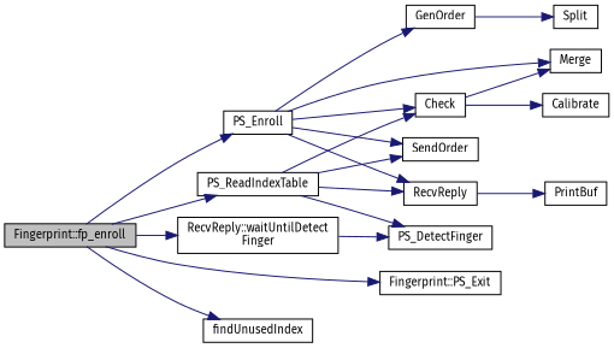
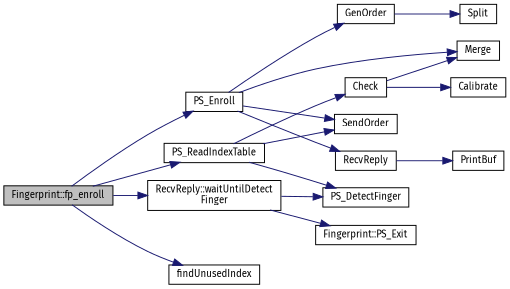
  digraph {
    fontname="Fira Sans"
    rankdir=LR
    node [color=black fillcolor=white fontname="Fira Sans" fontsize=10 shape=record style=filled]
    edge [color=midnightblue fontname="Fira Sans" fontsize=10 labelfontname=Helvetica labelfontsize=10 style=solid]
    n1 [fillcolor=grey75 fontcolor=black height=0.2 label="Fingerprint::fp_enroll" width=0.4]
    n2 [height=0.2 label=PS_ReadIndexTable width=0.4]
    n3 [height=0.2 label="Fingerprint::PS_Exit" width=0.4]
    n4 [height=0.2 label=findUnusedIndex width=0.4]
    n5 [height=0.2 label="RecvReply::waitUntilDetect\lFinger" width=0.4]
    n6 [height=0.2 label=PS_Enroll width=0.4]
    n7 [height=0.2 label=SendOrder width=0.4]
    n8 [height=0.2 label=RecvReply width=0.4]
    n9 [height=0.2 label=Check width=0.4]
    n10 [height=0.2 label=PS_DetectFinger width=0.4]
    n11 [height=0.2 label=GenOrder width=0.4]
    n12 [height=0.2 label=Merge width=0.4]
    n13 [height=0.2 label=Split width=0.4]
    n14 [height=0.2 label=PrintBuf width=0.4]
    n15 [height=0.2 label=Calibrate width=0.4]
    n1 -> n2
-   n1 -> n3
+   n5 -> n3
    n1 -> n4
    n1 -> n5
    n1 -> n6
    n2 -> n7
-   n2 -> n8
    n2 -> n9
    n2 -> n10
    n5 -> n10
    n6 -> n7
    n6 -> n8
-   n6 -> n9
    n6 -> n11
    n6 -> n12
    n8 -> n14
    n9 -> n12
    n9 -> n15
    n11 -> n13
  }
